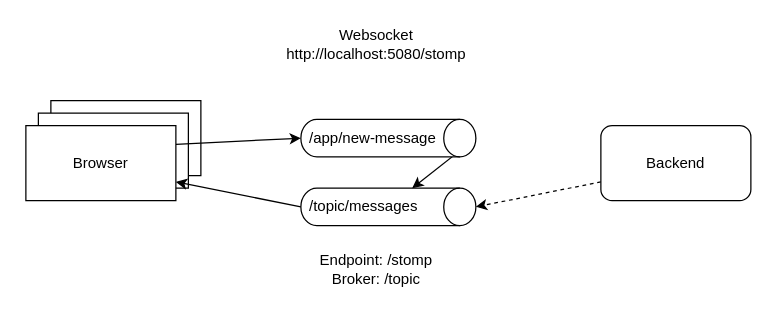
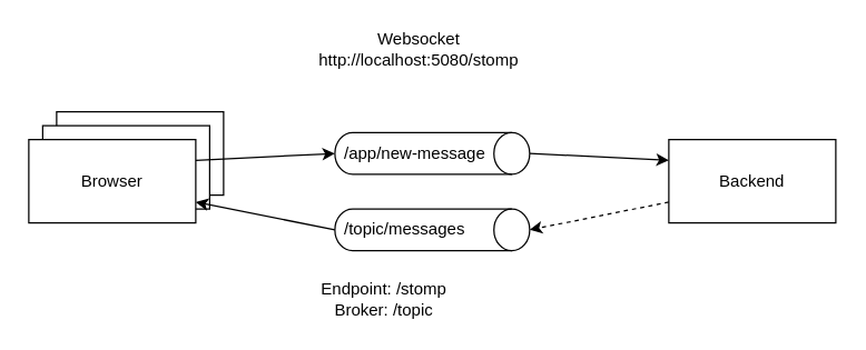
  <mxCell id="0" />
  <mxCell id="1" parent="0" />
  <mxCell id="2" value="Browser" style="rounded=0;whiteSpace=wrap;html=1;strokeWidth=1;align=center;" vertex="1" parent="1"><mxGeometry x="40" y="80" width="120" height="60" as="geometry" /></mxCell>
  <mxCell id="3" value="Browser" style="rounded=0;whiteSpace=wrap;html=1;strokeWidth=1;align=center;" vertex="1" parent="1"><mxGeometry x="30" y="90" width="120" height="60" as="geometry" /></mxCell>
  <mxCell id="4" style="rounded=0;orthogonalLoop=1;jettySize=auto;html=1;exitX=0;exitY=0.5;exitDx=0;exitDy=0;exitPerimeter=0;entryX=1;entryY=0.75;entryDx=0;entryDy=0;" edge="1" parent="1" source="5" target="9"><mxGeometry relative="1" as="geometry" /></mxCell>
  <mxCell id="5" value="/topic/messages" style="strokeWidth=1;html=1;shape=mxgraph.flowchart.direct_data;whiteSpace=wrap;align=left;spacingLeft=5;" vertex="1" parent="1"><mxGeometry x="240" y="150" width="140" height="30" as="geometry" /></mxCell>
- <mxCell id="6" style="edgeStyle=none;rounded=0;orthogonalLoop=1;jettySize=auto;html=1;exitX=1;exitY=0.5;exitDx=0;exitDy=0;exitPerimeter=0;" edge="1" parent="1" source="7" target="5"><mxGeometry relative="1" as="geometry" /></mxCell>
+ <mxCell id="6" style="edgeStyle=none;rounded=0;orthogonalLoop=1;jettySize=auto;html=1;exitX=1;exitY=0.5;exitDx=0;exitDy=0;exitPerimeter=0;entryX=0;entryY=0.25;entryDx=0;entryDy=0;" edge="1" parent="1" source="7" target="11"><mxGeometry relative="1" as="geometry" /></mxCell>
  <mxCell id="7" value="/app/new-message" style="strokeWidth=1;html=1;shape=mxgraph.flowchart.direct_data;whiteSpace=wrap;align=left;spacingLeft=5;" vertex="1" parent="1"><mxGeometry x="240" y="95" width="140" height="30" as="geometry" /></mxCell>
  <mxCell id="8" style="rounded=0;orthogonalLoop=1;jettySize=auto;html=1;exitX=1;exitY=0.25;exitDx=0;exitDy=0;entryX=0;entryY=0.5;entryDx=0;entryDy=0;entryPerimeter=0;" edge="1" parent="1" source="9" target="7"><mxGeometry relative="1" as="geometry" /></mxCell>
  <mxCell id="9" value="Browser" style="rounded=0;whiteSpace=wrap;html=1;strokeWidth=1;align=center;" vertex="1" parent="1"><mxGeometry x="20" y="100" width="120" height="60" as="geometry" /></mxCell>
  <mxCell id="10" style="edgeStyle=none;rounded=0;orthogonalLoop=1;jettySize=auto;html=1;exitX=0;exitY=0.75;exitDx=0;exitDy=0;entryX=1;entryY=0.5;entryDx=0;entryDy=0;entryPerimeter=0;dashed=1;" edge="1" parent="1" source="11" target="5"><mxGeometry relative="1" as="geometry" /></mxCell>
- <mxCell id="11" value="Backend" style="whiteSpace=wrap;html=1;strokeWidth=1;align=center;rounded=1;" vertex="1" parent="1"><mxGeometry x="480" y="100" width="120" height="60" as="geometry" /></mxCell>
+ <mxCell id="11" value="Backend" style="rounded=0;whiteSpace=wrap;html=1;strokeWidth=1;align=center;" vertex="1" parent="1"><mxGeometry x="480" y="100" width="120" height="60" as="geometry" /></mxCell>
  <mxCell id="12" value="Websocket&lt;br&gt;http://localhost:5080/stomp" style="text;html=1;align=center;verticalAlign=middle;resizable=0;points=[];autosize=1;" vertex="1" parent="1"><mxGeometry x="220" y="20" width="160" height="30" as="geometry" /></mxCell>
- <mxCell id="13" value="Endpoint: /stomp&lt;br&gt;Broker: /topic" style="text;html=1;align=center;verticalAlign=middle;resizable=0;points=[];autosize=1;" vertex="1" parent="1"><mxGeometry x="245" y="200" width="110" height="30" as="geometry" /></mxCell>
+ <mxCell id="13" value="Endpoint: /stomp&lt;br&gt;Broker: /topic" style="text;html=1;align=center;verticalAlign=middle;resizable=0;points=[];autosize=1;" vertex="1" parent="1"><mxGeometry x="220" y="200" width="110" height="30" as="geometry" /></mxCell>
